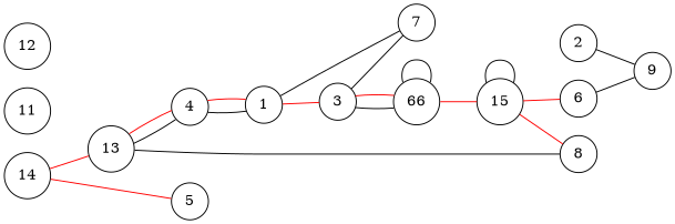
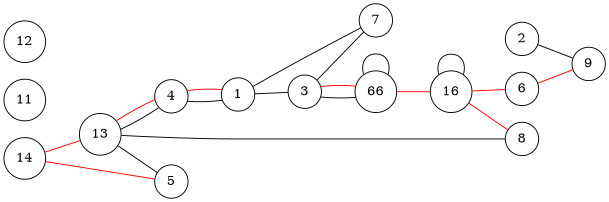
  graph {
    rankdir=LR
    node [fillcolor=white shape=circle]
    edge [color=black]
    1
    3
    7
    n4 [label=66]
    2
    9
-   15
+   15 [label=16]
    4
    6
    11
    12
    13
    5
    8
    14
-   1 -- 3 [color=red]
+   1 -- 3
    1 -- 7
    3 -- 7
    3 -- n4
    3 -- n4 [color=red]
    n4 -- n4
    n4 -- 15 [color=red]
    2 -- 9
    15 -- 15
    15 -- 6 [color=red]
    15 -- 8 [color=red]
    4 -- 1
    4 -- 1 [color=red]
-   6 -- 9
+   6 -- 9 [color=red]
    13 -- 4
    13 -- 4 [color=red]
+   13 -- 5
    13 -- 8
    14 -- 13 [color=red]
    14 -- 5 [color=red]
  }
